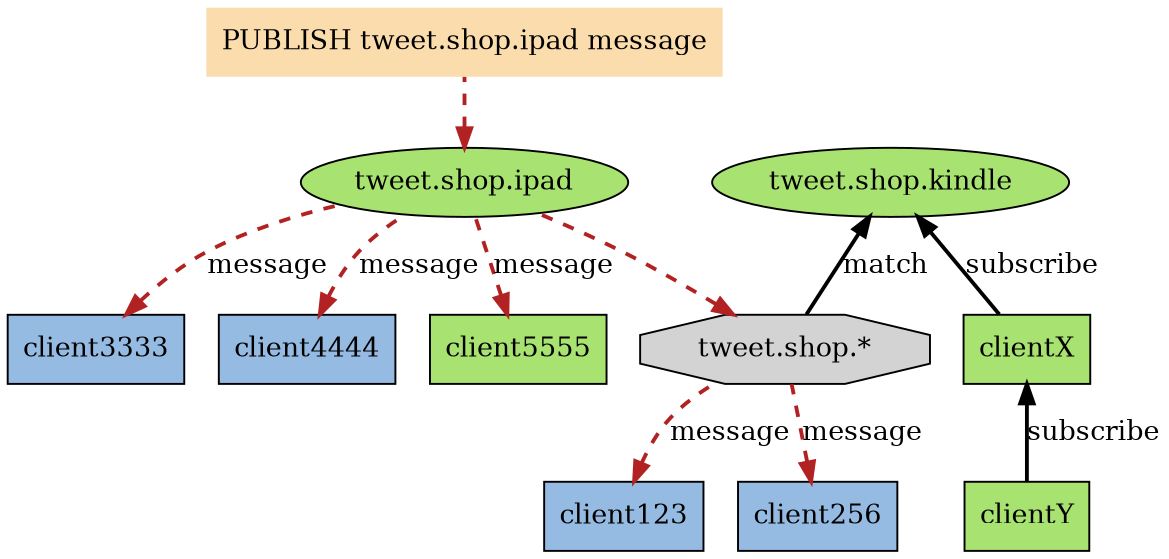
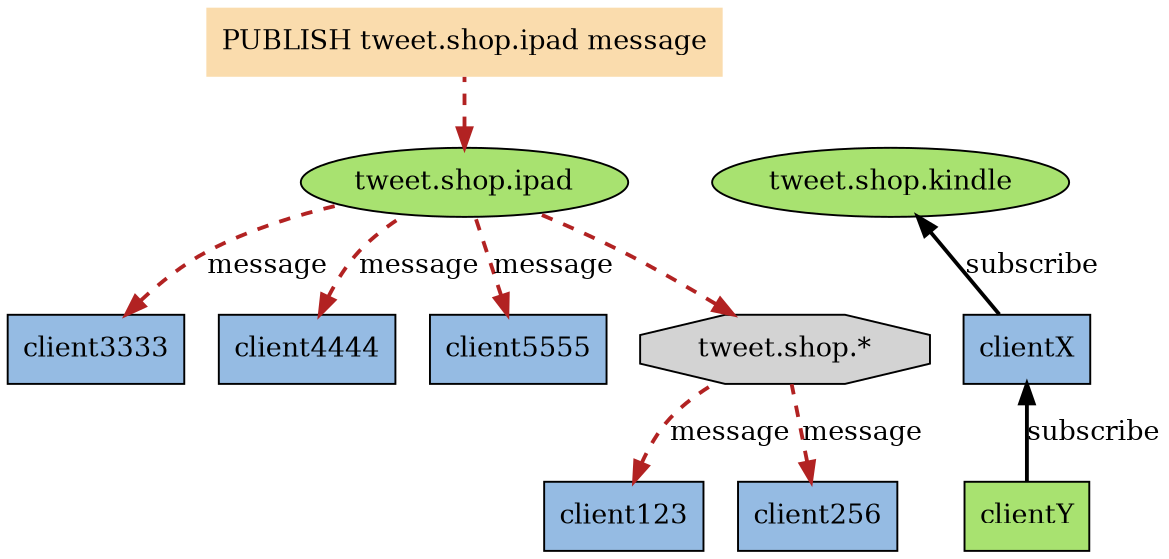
  digraph {
    rankdir=BT
    node [fillcolor="#95BBE3" style=filled shape=box]
    edge [color="#B22222" dir=back style="bold, dashed"]
    n1 [fillcolor="#A8E270" label="tweet.shop.kindle" shape=""]
    n2 [fillcolor="#A8E270" label="tweet.shop.ipad" shape=""]
    n3 [fillcolor="#FADCAD" label="PUBLISH tweet.shop.ipad message" shape=plaintext]
    n4 [label="tweet.shop.*" shape=octagon fillcolor=""]
    client123
    client256
-   clientX [fillcolor="#A8E270"]
+   clientX
    clientY [fillcolor="#A8E270"]
    client3333
    client4444
-   client5555 [fillcolor="#A8E270"]
+   client5555
    n2 -> n3
-   n4 -> n1 [label=match style=bold color="" dir=""]
    n4 -> n2
    client123 -> n4 [label=message]
    client256 -> n4 [label=message]
    clientX -> n1 [label=subscribe style=bold color="" dir=""]
    clientY -> clientX [label=subscribe style=bold color="" dir=""]
    client3333 -> n2 [label=message]
    client4444 -> n2 [label=message]
    client5555 -> n2 [label=message]
  }
